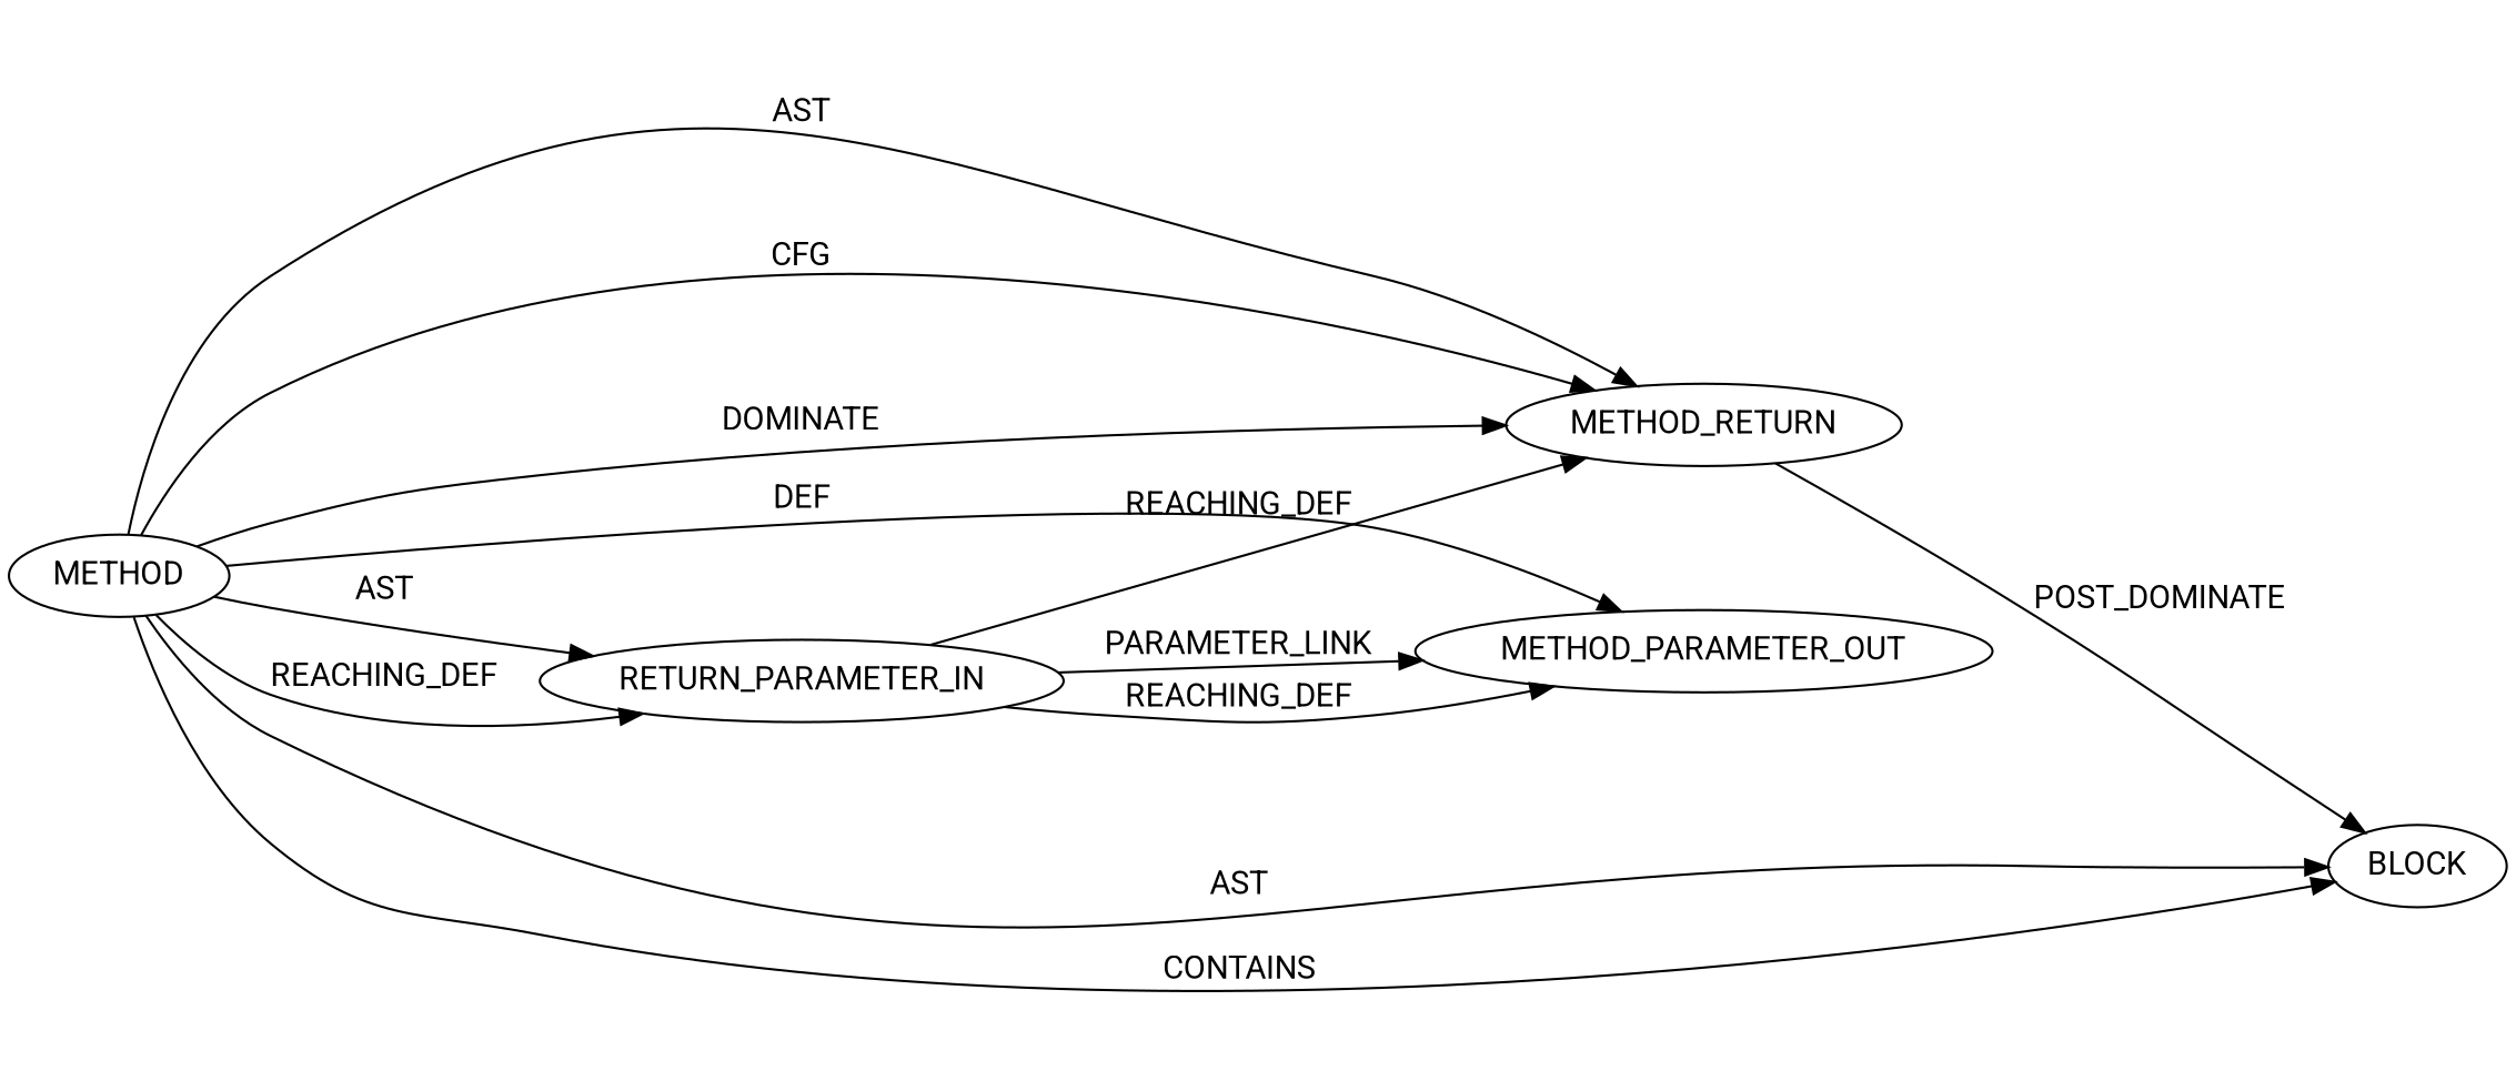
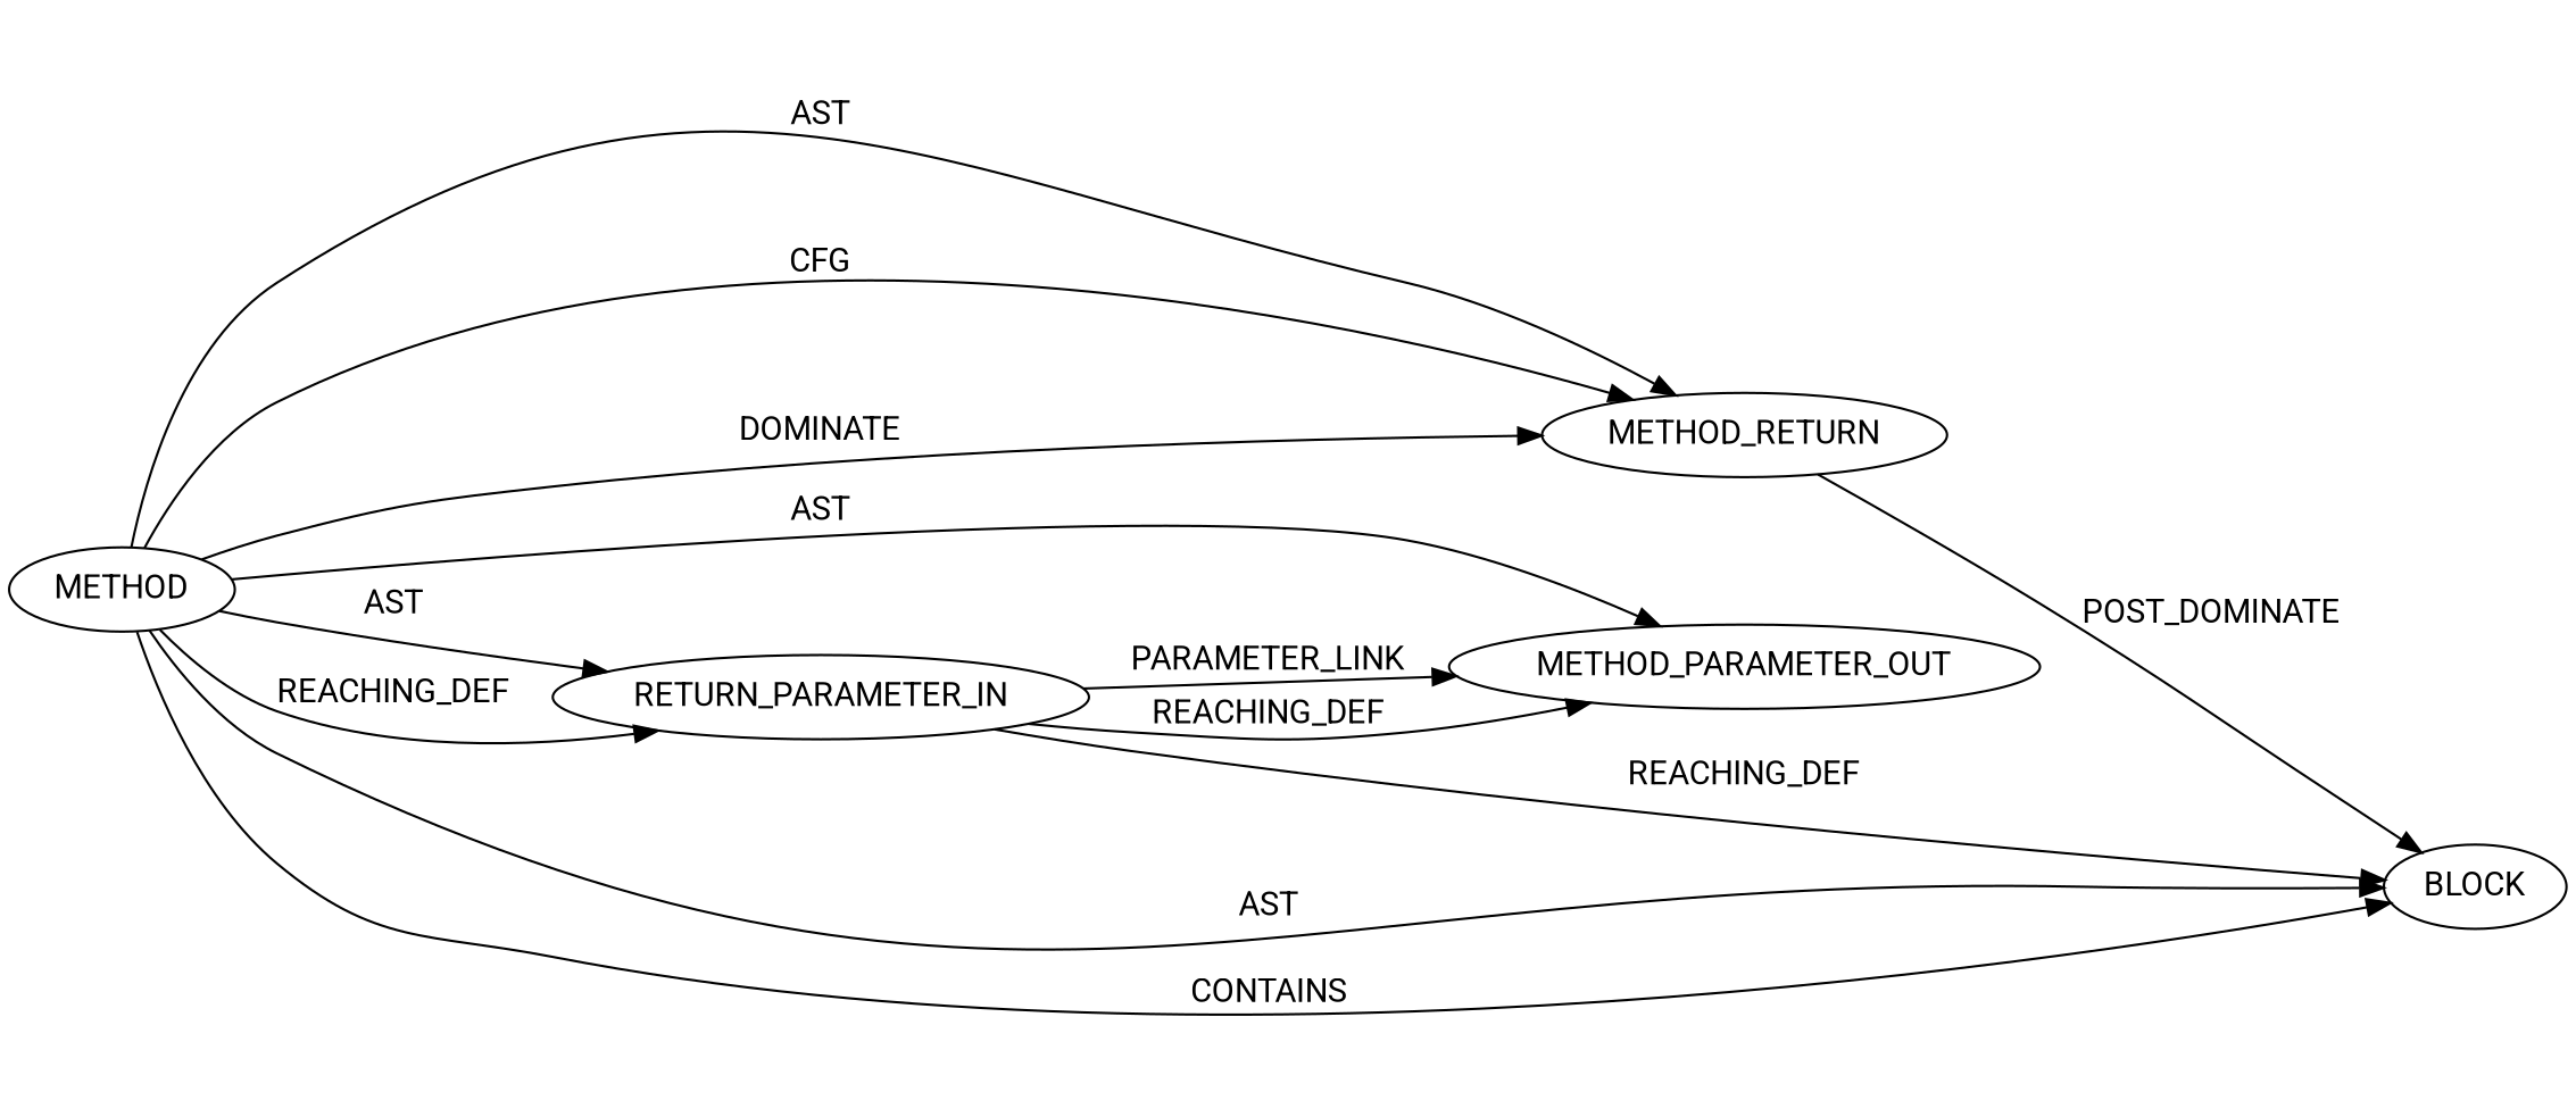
  digraph {
    fontname=Roboto
    rankdir=LR
    node [CODE="<empty>" EVALUATION_STRATEGY=BY_VALUE ORDER=1 TYPE_FULL_NAME=ANY fontname=Roboto]
    edge [fontname=Roboto]
    n1 [CODE=RET ORDER=2 label=METHOD_RETURN]
    n2 [ARGUMENT_INDEX=1 label=BLOCK EVALUATION_STRATEGY=""]
    n3 [AST_PARENT_FULL_NAME="<global>" AST_PARENT_TYPE=NAMESPACE_BLOCK FILENAME="<empty>" FULL_NAME=PKCS7_type_is_data IS_EXTERNAL=true NAME=PKCS7_type_is_data ORDER=0 label=METHOD EVALUATION_STRATEGY="" TYPE_FULL_NAME=""]
    n4 [CODE=p1 INDEX=1 IS_VARIADIC=false NAME=p1 label=METHOD_PARAMETER_OUT]
    n5 [CODE=p1 INDEX=1 IS_VARIADIC=false NAME=p1 label=RETURN_PARAMETER_IN]
    n1 -> n2 [label=POST_DOMINATE]
    n3 -> n1 [label=AST]
    n3 -> n1 [label=CFG]
    n3 -> n1 [label=DOMINATE]
    n3 -> n2 [label=AST]
    n3 -> n2 [label=CONTAINS]
-   n3 -> n4 [label=DEF]
+   n3 -> n4 [label=AST]
    n3 -> n5 [label=REACHING_DEF]
    n3 -> n5 [label=AST]
-   n5 -> n1 [VARIABLE=p1 label=REACHING_DEF]
+   n5 -> n2 [VARIABLE=p1 label=REACHING_DEF]
    n5 -> n4 [label=PARAMETER_LINK]
    n5 -> n4 [VARIABLE=p1 label=REACHING_DEF]
  }
